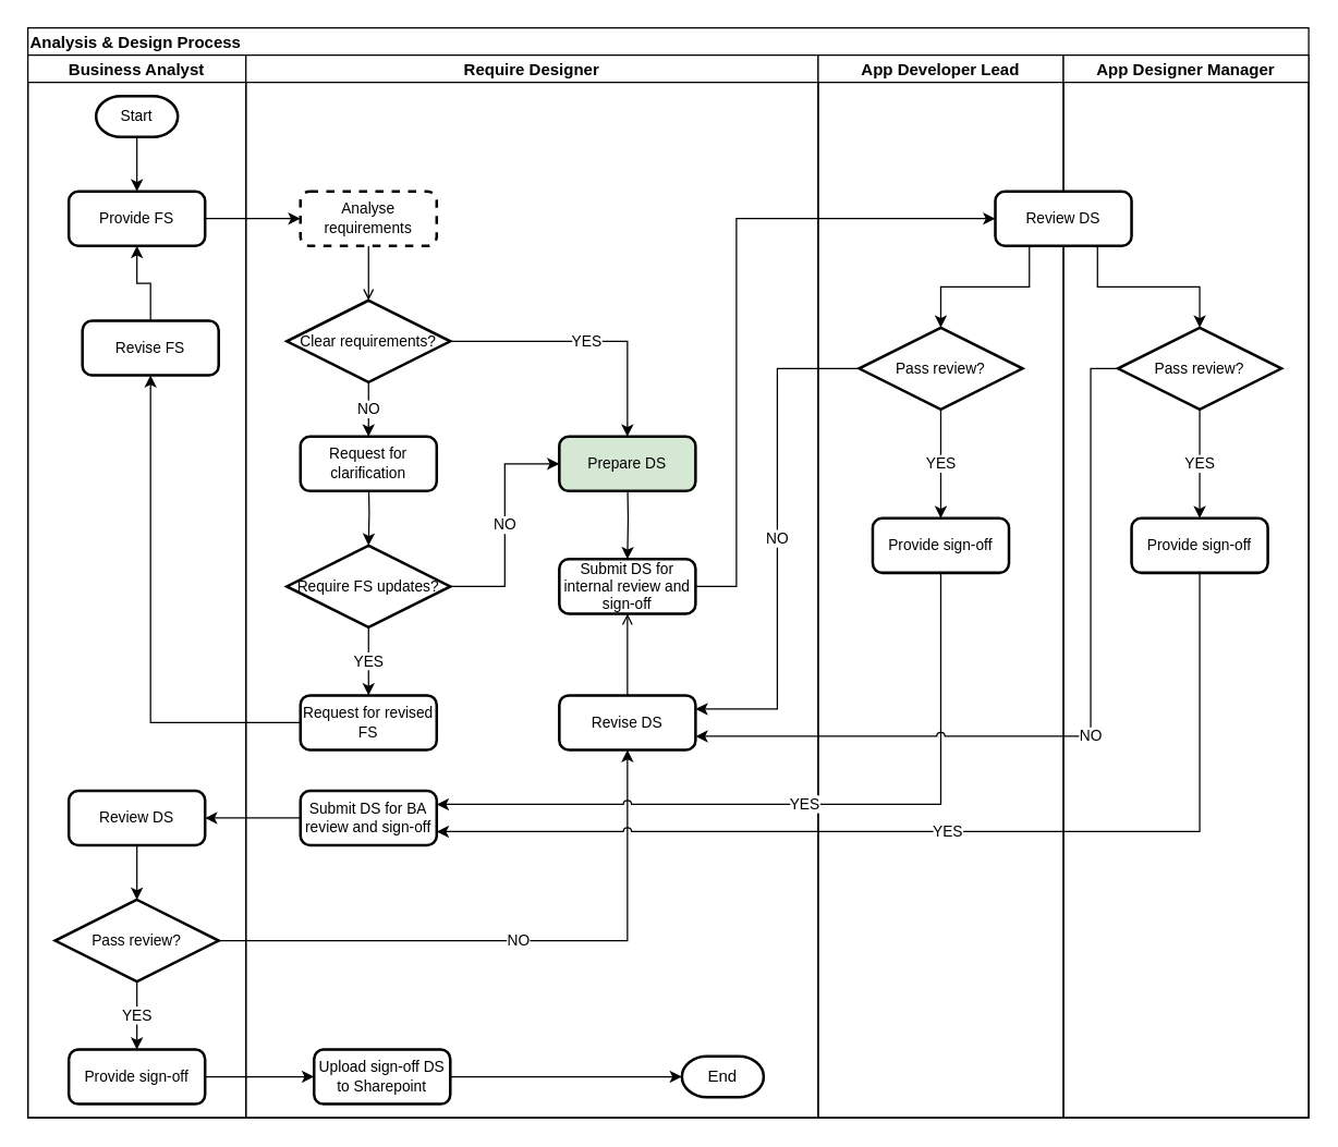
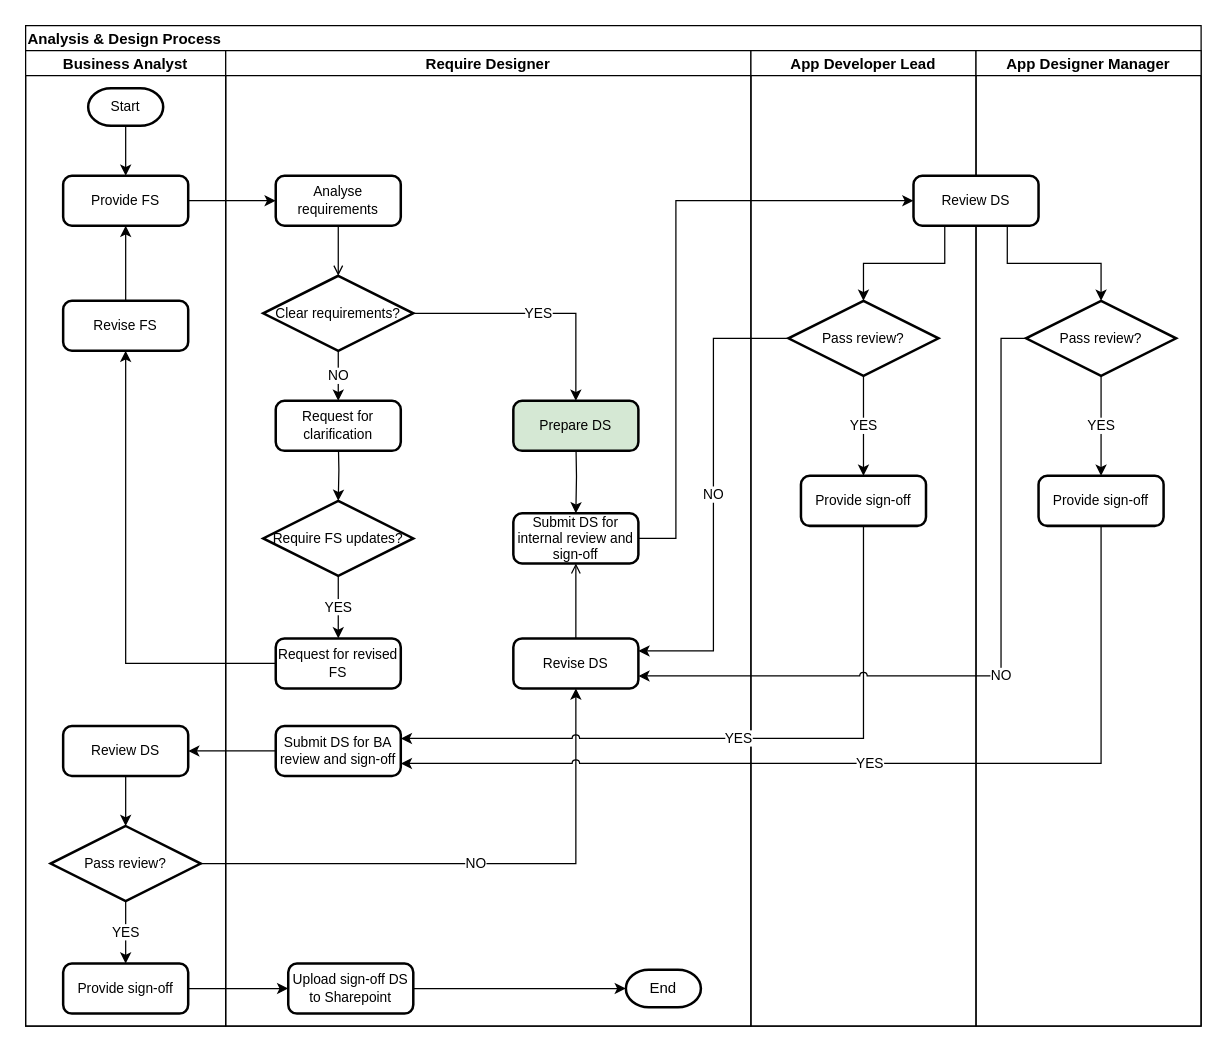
  <mxCell id="0" />
  <mxCell id="1" parent="0" />
  <mxCell id="2" value="Analysis &amp; Design Process" style="swimlane;childLayout=stackLayout;resizeParent=1;resizeParentMax=0;startSize=20;align=left;" parent="1" vertex="1"><mxGeometry x="20" y="20" width="940" height="800" as="geometry" /></mxCell>
  <mxCell id="3" value="Business Analyst" style="swimlane;startSize=20;" parent="2" vertex="1"><mxGeometry y="20" width="160" height="780" as="geometry" /></mxCell>
  <mxCell id="4" style="edgeStyle=orthogonalEdgeStyle;rounded=0;orthogonalLoop=1;jettySize=auto;html=1;exitX=0.5;exitY=1;exitDx=0;exitDy=0;exitPerimeter=0;entryX=0.5;entryY=0;entryDx=0;entryDy=0;fontSize=11;" parent="3" source="5" target="6" edge="1"><mxGeometry relative="1" as="geometry" /></mxCell>
  <mxCell id="5" value="Start" style="strokeWidth=2;html=1;shape=mxgraph.flowchart.terminator;whiteSpace=wrap;align=center;fontSize=11;" parent="3" vertex="1"><mxGeometry x="50" y="30" width="60" height="30" as="geometry" /></mxCell>
  <mxCell id="6" value="Provide FS" style="rounded=1;whiteSpace=wrap;html=1;absoluteArcSize=1;arcSize=14;strokeWidth=2;align=center;fontSize=11;" parent="3" vertex="1"><mxGeometry x="30" y="100" width="100" height="40" as="geometry" /></mxCell>
  <mxCell id="7" style="edgeStyle=orthogonalEdgeStyle;rounded=0;orthogonalLoop=1;jettySize=auto;html=1;exitX=0.5;exitY=0;exitDx=0;exitDy=0;entryX=0.5;entryY=1;entryDx=0;entryDy=0;fontSize=11;" parent="3" source="8" target="6" edge="1"><mxGeometry relative="1" as="geometry" /></mxCell>
- <mxCell id="8" value="Revise FS" style="rounded=1;whiteSpace=wrap;html=1;absoluteArcSize=1;arcSize=14;strokeWidth=2;align=center;fontSize=11;" parent="3" vertex="1"><mxGeometry x="40" y="195" width="100" height="40" as="geometry" /></mxCell>
+ <mxCell id="8" value="Revise FS" style="rounded=1;whiteSpace=wrap;html=1;absoluteArcSize=1;arcSize=14;strokeWidth=2;align=center;fontSize=11;" parent="3" vertex="1"><mxGeometry x="30" y="200" width="100" height="40" as="geometry" /></mxCell>
  <mxCell id="9" style="edgeStyle=orthogonalEdgeStyle;rounded=0;orthogonalLoop=1;jettySize=auto;html=1;exitX=0.5;exitY=1;exitDx=0;exitDy=0;fontSize=11;" parent="3" source="10" target="12" edge="1"><mxGeometry relative="1" as="geometry" /></mxCell>
  <mxCell id="10" value="Review DS" style="rounded=1;whiteSpace=wrap;html=1;absoluteArcSize=1;arcSize=14;strokeWidth=2;align=center;fontSize=11;" parent="3" vertex="1"><mxGeometry x="30" y="540" width="100" height="40" as="geometry" /></mxCell>
  <mxCell id="11" value="YES" style="edgeStyle=orthogonalEdgeStyle;rounded=0;orthogonalLoop=1;jettySize=auto;html=1;exitX=0.5;exitY=1;exitDx=0;exitDy=0;exitPerimeter=0;fontSize=11;" parent="3" source="12" target="13" edge="1"><mxGeometry relative="1" as="geometry" /></mxCell>
  <mxCell id="12" value="Pass review?" style="strokeWidth=2;html=1;shape=mxgraph.flowchart.decision;whiteSpace=wrap;align=center;fontSize=11;" parent="3" vertex="1"><mxGeometry x="20" y="620" width="120" height="60" as="geometry" /></mxCell>
  <mxCell id="13" value="Provide sign-off" style="rounded=1;whiteSpace=wrap;html=1;absoluteArcSize=1;arcSize=14;strokeWidth=2;align=center;fontSize=11;" parent="3" vertex="1"><mxGeometry x="30" y="730" width="100" height="40" as="geometry" /></mxCell>
  <mxCell id="14" value="NO" style="edgeStyle=orthogonalEdgeStyle;rounded=0;orthogonalLoop=1;jettySize=auto;html=1;exitX=1;exitY=0.5;exitDx=0;exitDy=0;exitPerimeter=0;entryX=0.5;entryY=1;entryDx=0;entryDy=0;fontSize=11;" parent="2" source="12" target="31" edge="1"><mxGeometry relative="1" as="geometry"><mxPoint x="140" y="650" as="sourcePoint" /></mxGeometry></mxCell>
  <mxCell id="15" value="Require Designer" style="swimlane;startSize=20;" parent="2" vertex="1"><mxGeometry x="160" y="20" width="420" height="780" as="geometry" /></mxCell>
  <mxCell id="16" style="edgeStyle=orthogonalEdgeStyle;rounded=0;orthogonalLoop=1;jettySize=auto;html=1;exitX=0.5;exitY=1;exitDx=0;exitDy=0;fontSize=11;endArrow=open;" parent="15" source="17" target="20" edge="1"><mxGeometry relative="1" as="geometry" /></mxCell>
- <mxCell id="17" value="Analyse requirements" style="rounded=1;whiteSpace=wrap;html=1;absoluteArcSize=1;arcSize=14;strokeWidth=2;align=center;fontSize=11;dashed=1;" parent="15" vertex="1"><mxGeometry x="40" y="100" width="100" height="40" as="geometry" /></mxCell>
+ <mxCell id="17" value="Analyse requirements" style="rounded=1;whiteSpace=wrap;html=1;absoluteArcSize=1;arcSize=14;strokeWidth=2;align=center;fontSize=11;" parent="15" vertex="1"><mxGeometry x="40" y="100" width="100" height="40" as="geometry" /></mxCell>
  <mxCell id="18" value="NO" style="edgeStyle=orthogonalEdgeStyle;rounded=0;orthogonalLoop=1;jettySize=auto;html=1;exitX=0.5;exitY=1;exitDx=0;exitDy=0;exitPerimeter=0;entryX=0.5;entryY=0;entryDx=0;entryDy=0;fontSize=11;" parent="15" source="20" target="24" edge="1"><mxGeometry relative="1" as="geometry" /></mxCell>
  <mxCell id="19" value="YES" style="edgeStyle=orthogonalEdgeStyle;rounded=0;orthogonalLoop=1;jettySize=auto;html=1;exitX=1;exitY=0.5;exitDx=0;exitDy=0;exitPerimeter=0;entryX=0.5;entryY=0;entryDx=0;entryDy=0;fontSize=11;" parent="15" source="20" target="22" edge="1"><mxGeometry relative="1" as="geometry" /></mxCell>
  <mxCell id="20" value="Clear requirements?" style="strokeWidth=2;html=1;shape=mxgraph.flowchart.decision;whiteSpace=wrap;align=center;fontSize=11;" parent="15" vertex="1"><mxGeometry x="30" y="180" width="120" height="60" as="geometry" /></mxCell>
  <mxCell id="21" style="edgeStyle=orthogonalEdgeStyle;rounded=0;orthogonalLoop=1;jettySize=auto;html=1;exitX=0.5;exitY=1;exitDx=0;exitDy=0;entryX=0.5;entryY=0;entryDx=0;entryDy=0;fontSize=11;" parent="15" target="29" edge="1"><mxGeometry relative="1" as="geometry"><mxPoint x="280" y="310" as="sourcePoint" /></mxGeometry></mxCell>
  <mxCell id="22" value="Prepare DS" style="rounded=1;whiteSpace=wrap;html=1;absoluteArcSize=1;arcSize=14;strokeWidth=2;align=center;fontSize=11;fillColor=#d5e8d4;" parent="15" vertex="1"><mxGeometry x="230" y="280" width="100" height="40" as="geometry" /></mxCell>
  <mxCell id="23" style="edgeStyle=orthogonalEdgeStyle;rounded=0;orthogonalLoop=1;jettySize=auto;html=1;exitX=0.5;exitY=1;exitDx=0;exitDy=0;entryX=0.5;entryY=0;entryDx=0;entryDy=0;entryPerimeter=0;fontSize=11;" parent="15" target="27" edge="1"><mxGeometry relative="1" as="geometry"><mxPoint x="90" y="310" as="sourcePoint" /></mxGeometry></mxCell>
  <mxCell id="24" value="Request for clarification" style="rounded=1;whiteSpace=wrap;html=1;absoluteArcSize=1;arcSize=14;strokeWidth=2;align=center;fontSize=11;" parent="15" vertex="1"><mxGeometry x="40" y="280" width="100" height="40" as="geometry" /></mxCell>
  <mxCell id="25" value="YES" style="edgeStyle=orthogonalEdgeStyle;rounded=0;orthogonalLoop=1;jettySize=auto;html=1;exitX=0.5;exitY=1;exitDx=0;exitDy=0;exitPerimeter=0;entryX=0.5;entryY=0;entryDx=0;entryDy=0;fontSize=11;" parent="15" source="27" target="28" edge="1"><mxGeometry relative="1" as="geometry" /></mxCell>
- <mxCell id="26" value="NO" style="edgeStyle=orthogonalEdgeStyle;rounded=0;orthogonalLoop=1;jettySize=auto;html=1;exitX=1;exitY=0.5;exitDx=0;exitDy=0;exitPerimeter=0;entryX=0;entryY=0.5;entryDx=0;entryDy=0;fontSize=11;" parent="15" source="27" target="22" edge="1"><mxGeometry relative="1" as="geometry" /></mxCell>
  <mxCell id="27" value="Require FS updates?" style="strokeWidth=2;html=1;shape=mxgraph.flowchart.decision;whiteSpace=wrap;align=center;fontSize=11;" parent="15" vertex="1"><mxGeometry x="30" y="360" width="120" height="60" as="geometry" /></mxCell>
  <mxCell id="28" value="Request for revised FS" style="rounded=1;whiteSpace=wrap;html=1;absoluteArcSize=1;arcSize=14;strokeWidth=2;align=center;fontSize=11;" parent="15" vertex="1"><mxGeometry x="40" y="470" width="100" height="40" as="geometry" /></mxCell>
  <mxCell id="29" value="Submit DS for internal review and sign-off" style="rounded=1;whiteSpace=wrap;html=1;absoluteArcSize=1;arcSize=14;strokeWidth=2;align=center;fontSize=11;" parent="15" vertex="1"><mxGeometry x="230" y="370" width="100" height="40" as="geometry" /></mxCell>
  <mxCell id="30" style="edgeStyle=orthogonalEdgeStyle;rounded=0;orthogonalLoop=1;jettySize=auto;html=1;exitX=0.5;exitY=0;exitDx=0;exitDy=0;entryX=0.5;entryY=1;entryDx=0;entryDy=0;fontSize=11;endArrow=open;" parent="15" source="31" target="29" edge="1"><mxGeometry relative="1" as="geometry" /></mxCell>
  <mxCell id="31" value="Revise DS" style="rounded=1;whiteSpace=wrap;html=1;absoluteArcSize=1;arcSize=14;strokeWidth=2;align=center;fontSize=11;" parent="15" vertex="1"><mxGeometry x="230" y="470" width="100" height="40" as="geometry" /></mxCell>
  <mxCell id="32" value="Submit DS for BA review and sign-off" style="rounded=1;whiteSpace=wrap;html=1;absoluteArcSize=1;arcSize=14;strokeWidth=2;align=center;fontSize=11;" parent="15" vertex="1"><mxGeometry x="40" y="540" width="100" height="40" as="geometry" /></mxCell>
  <mxCell id="33" value="Upload sign-off DS to Sharepoint" style="rounded=1;whiteSpace=wrap;html=1;absoluteArcSize=1;arcSize=14;strokeWidth=2;align=center;fontSize=11;" parent="15" vertex="1"><mxGeometry x="50" y="730" width="100" height="40" as="geometry" /></mxCell>
  <mxCell id="34" value="End" style="strokeWidth=2;html=1;shape=mxgraph.flowchart.terminator;whiteSpace=wrap;align=center;" parent="15" vertex="1"><mxGeometry x="320" y="735" width="60" height="30" as="geometry" /></mxCell>
  <mxCell id="35" style="edgeStyle=orthogonalEdgeStyle;rounded=0;orthogonalLoop=1;jettySize=auto;html=1;exitX=1;exitY=0.5;exitDx=0;exitDy=0;fontSize=11;entryX=0;entryY=0.5;entryDx=0;entryDy=0;entryPerimeter=0;" parent="15" source="33" edge="1" target="34"><mxGeometry relative="1" as="geometry"><mxPoint x="310" y="750" as="targetPoint" /></mxGeometry></mxCell>
  <mxCell id="36" value="App Developer Lead" style="swimlane;startSize=20;" parent="2" vertex="1"><mxGeometry x="580" y="20" width="180" height="780" as="geometry" /></mxCell>
  <mxCell id="37" value="YES" style="edgeStyle=orthogonalEdgeStyle;rounded=0;orthogonalLoop=1;jettySize=auto;html=1;exitX=0.5;exitY=1;exitDx=0;exitDy=0;exitPerimeter=0;fontSize=11;" parent="36" source="38" target="39" edge="1"><mxGeometry relative="1" as="geometry" /></mxCell>
  <mxCell id="38" value="Pass review?" style="strokeWidth=2;html=1;shape=mxgraph.flowchart.decision;whiteSpace=wrap;align=center;fontSize=11;" parent="36" vertex="1"><mxGeometry x="30" y="200" width="120" height="60" as="geometry" /></mxCell>
  <mxCell id="39" value="Provide sign-off" style="rounded=1;whiteSpace=wrap;html=1;absoluteArcSize=1;arcSize=14;strokeWidth=2;align=center;fontSize=11;" parent="36" vertex="1"><mxGeometry x="40" y="340" width="100" height="40" as="geometry" /></mxCell>
  <mxCell id="40" value="App Designer Manager" style="swimlane;startSize=20;" parent="2" vertex="1"><mxGeometry x="760" y="20" width="180" height="780" as="geometry" /></mxCell>
  <mxCell id="41" style="edgeStyle=orthogonalEdgeStyle;rounded=0;orthogonalLoop=1;jettySize=auto;html=1;exitX=0.75;exitY=1;exitDx=0;exitDy=0;entryX=0.5;entryY=0;entryDx=0;entryDy=0;entryPerimeter=0;fontSize=11;" parent="40" source="42" target="44" edge="1"><mxGeometry relative="1" as="geometry" /></mxCell>
  <mxCell id="42" value="Review DS" style="rounded=1;whiteSpace=wrap;html=1;absoluteArcSize=1;arcSize=14;strokeWidth=2;align=center;fontSize=11;" parent="40" vertex="1"><mxGeometry x="-50" y="100" width="100" height="40" as="geometry" /></mxCell>
  <mxCell id="43" value="YES" style="edgeStyle=orthogonalEdgeStyle;rounded=0;orthogonalLoop=1;jettySize=auto;html=1;exitX=0.5;exitY=1;exitDx=0;exitDy=0;exitPerimeter=0;entryX=0.5;entryY=0;entryDx=0;entryDy=0;fontSize=11;" parent="40" source="44" target="45" edge="1"><mxGeometry relative="1" as="geometry" /></mxCell>
  <mxCell id="44" value="Pass review?" style="strokeWidth=2;html=1;shape=mxgraph.flowchart.decision;whiteSpace=wrap;align=center;fontSize=11;" parent="40" vertex="1"><mxGeometry x="40" y="200" width="120" height="60" as="geometry" /></mxCell>
  <mxCell id="45" value="Provide sign-off" style="rounded=1;whiteSpace=wrap;html=1;absoluteArcSize=1;arcSize=14;strokeWidth=2;align=center;fontSize=11;" parent="40" vertex="1"><mxGeometry x="50" y="340" width="100" height="40" as="geometry" /></mxCell>
  <mxCell id="46" style="edgeStyle=orthogonalEdgeStyle;rounded=0;orthogonalLoop=1;jettySize=auto;html=1;exitX=1;exitY=0.5;exitDx=0;exitDy=0;entryX=0;entryY=0.5;entryDx=0;entryDy=0;fontSize=11;" parent="2" source="6" target="17" edge="1"><mxGeometry relative="1" as="geometry" /></mxCell>
  <mxCell id="47" style="edgeStyle=orthogonalEdgeStyle;rounded=0;orthogonalLoop=1;jettySize=auto;html=1;exitX=0;exitY=0.5;exitDx=0;exitDy=0;entryX=0.5;entryY=1;entryDx=0;entryDy=0;fontSize=11;" parent="2" source="28" target="8" edge="1"><mxGeometry relative="1" as="geometry"><mxPoint x="80" y="310" as="targetPoint" /></mxGeometry></mxCell>
  <mxCell id="48" style="edgeStyle=orthogonalEdgeStyle;rounded=0;orthogonalLoop=1;jettySize=auto;html=1;exitX=0.25;exitY=1;exitDx=0;exitDy=0;entryX=0.5;entryY=0;entryDx=0;entryDy=0;entryPerimeter=0;fontSize=11;" parent="2" source="42" target="38" edge="1"><mxGeometry relative="1" as="geometry" /></mxCell>
  <mxCell id="49" value="YES" style="edgeStyle=orthogonalEdgeStyle;rounded=0;orthogonalLoop=1;jettySize=auto;html=1;exitX=0.5;exitY=1;exitDx=0;exitDy=0;entryX=1;entryY=0.25;entryDx=0;entryDy=0;fontSize=11;jumpStyle=arc;" parent="2" source="39" target="32" edge="1"><mxGeometry relative="1" as="geometry" /></mxCell>
  <mxCell id="50" value="YES" style="edgeStyle=orthogonalEdgeStyle;rounded=0;orthogonalLoop=1;jettySize=auto;html=1;exitX=0.5;exitY=1;exitDx=0;exitDy=0;fontSize=11;entryX=1;entryY=0.75;entryDx=0;entryDy=0;jumpStyle=arc;" parent="2" source="45" target="32" edge="1"><mxGeometry relative="1" as="geometry"><mxPoint x="900" y="540" as="targetPoint" /></mxGeometry></mxCell>
  <mxCell id="51" style="edgeStyle=orthogonalEdgeStyle;rounded=0;orthogonalLoop=1;jettySize=auto;html=1;exitX=0;exitY=0.5;exitDx=0;exitDy=0;fontSize=11;" parent="2" source="32" target="10" edge="1"><mxGeometry relative="1" as="geometry" /></mxCell>
  <mxCell id="52" style="edgeStyle=orthogonalEdgeStyle;rounded=0;orthogonalLoop=1;jettySize=auto;html=1;exitX=1;exitY=0.5;exitDx=0;exitDy=0;entryX=0;entryY=0.5;entryDx=0;entryDy=0;fontSize=11;" parent="2" source="29" target="42" edge="1"><mxGeometry relative="1" as="geometry"><Array as="points"><mxPoint x="520" y="410" /><mxPoint x="520" y="140" /></Array></mxGeometry></mxCell>
  <mxCell id="53" style="edgeStyle=orthogonalEdgeStyle;rounded=0;orthogonalLoop=1;jettySize=auto;html=1;exitX=1;exitY=0.5;exitDx=0;exitDy=0;entryX=0;entryY=0.5;entryDx=0;entryDy=0;fontSize=11;" parent="2" source="13" target="33" edge="1"><mxGeometry relative="1" as="geometry" /></mxCell>
  <mxCell id="54" value="NO" style="edgeStyle=orthogonalEdgeStyle;rounded=0;jumpStyle=arc;orthogonalLoop=1;jettySize=auto;html=1;exitX=0;exitY=0.5;exitDx=0;exitDy=0;exitPerimeter=0;entryX=1;entryY=0.75;entryDx=0;entryDy=0;" edge="1" parent="2" source="44" target="31"><mxGeometry relative="1" as="geometry"><Array as="points"><mxPoint x="780" y="250" /><mxPoint x="780" y="520" /></Array></mxGeometry></mxCell>
  <mxCell id="55" value="NO" style="edgeStyle=orthogonalEdgeStyle;rounded=0;jumpStyle=arc;orthogonalLoop=1;jettySize=auto;html=1;exitX=0;exitY=0.5;exitDx=0;exitDy=0;exitPerimeter=0;entryX=1;entryY=0.25;entryDx=0;entryDy=0;" edge="1" parent="2" source="38" target="31"><mxGeometry relative="1" as="geometry" /></mxCell>
